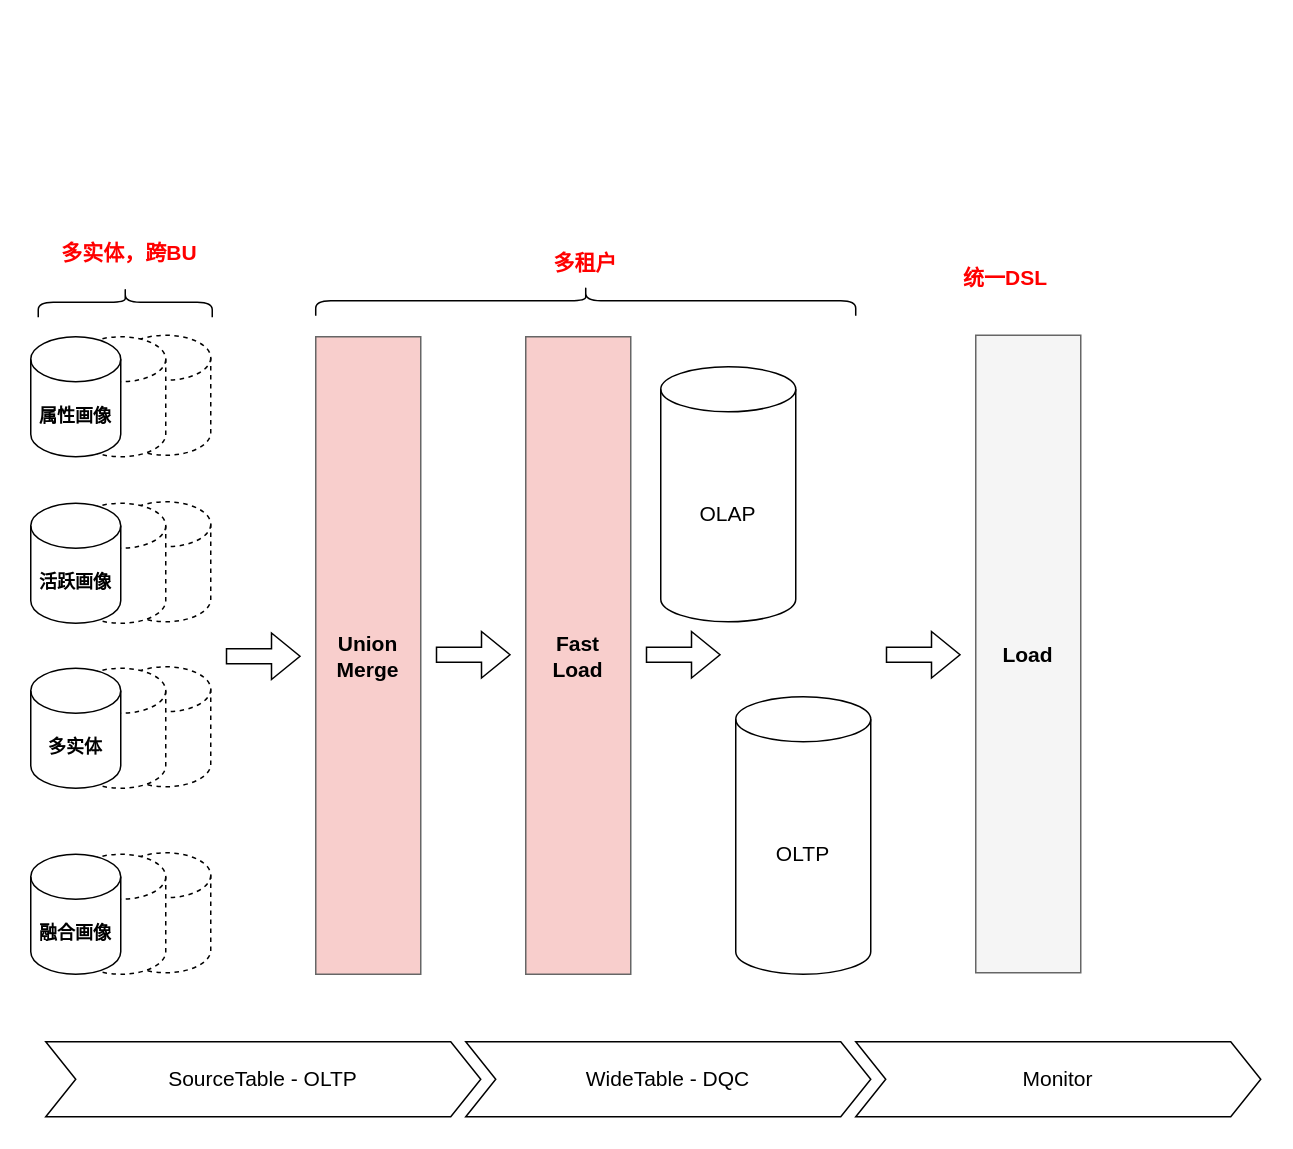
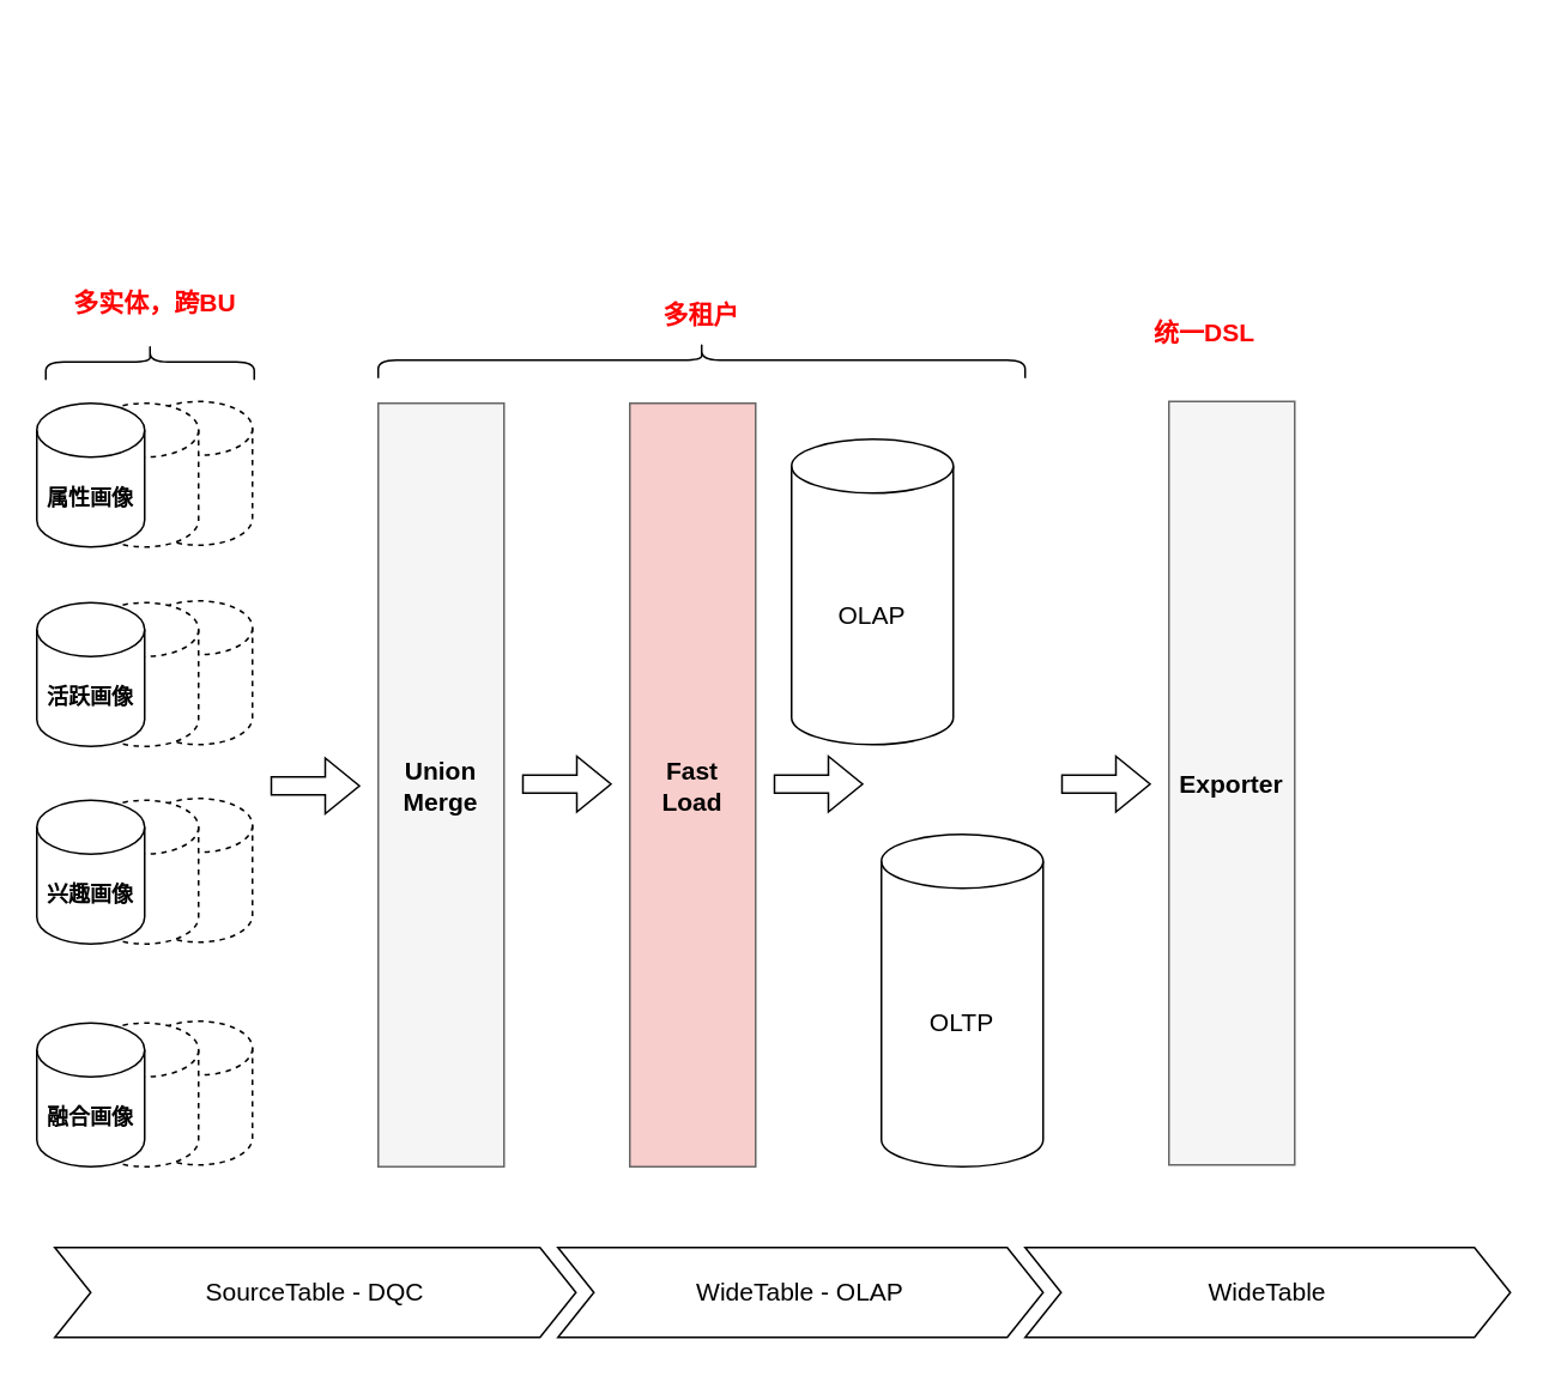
  <mxCell id="0" />
  <mxCell id="1" parent="0" />
  <mxCell id="2" value="&lt;b style=&quot;font-size: 14px&quot;&gt;&lt;font color=&quot;#ff0000&quot;&gt;多实体，跨BU&lt;/font&gt;&lt;/b&gt;" style="text;html=1;strokeColor=none;fillColor=none;align=center;verticalAlign=middle;whiteSpace=wrap;rounded=0;dashed=1;" vertex="1" parent="1"><mxGeometry x="26" y="153" width="120" height="30" as="geometry" /></mxCell>
  <mxCell id="3" value="" style="shape=flexArrow;endArrow=classic;html=1;rounded=0;fontSize=14;fontColor=#FF0000;" edge="1" parent="1"><mxGeometry width="50" height="50" relative="1" as="geometry"><mxPoint x="150" y="437" as="sourcePoint" /><mxPoint x="200" y="437" as="targetPoint" /></mxGeometry></mxCell>
- <mxCell id="4" value="&lt;b&gt;&lt;font color=&quot;#000000&quot;&gt;Union&lt;br&gt;Merge&lt;/font&gt;&lt;/b&gt;" style="rounded=0;whiteSpace=wrap;html=1;fontSize=14;fontColor=#333333;fillColor=#f8cecc;strokeColor=#666666;" vertex="1" parent="1"><mxGeometry x="210" y="224" width="70" height="425" as="geometry" /></mxCell>
- <mxCell id="5" value="SourceTable - OLTP" style="shape=step;perimeter=stepPerimeter;whiteSpace=wrap;html=1;fixedSize=1;fontSize=14;fontColor=#000000;" vertex="1" parent="1"><mxGeometry x="30" y="694" width="290" height="50" as="geometry" /></mxCell>
- <mxCell id="6" value="WideTable - DQC" style="shape=step;perimeter=stepPerimeter;whiteSpace=wrap;html=1;fixedSize=1;fontSize=14;fontColor=#000000;" vertex="1" parent="1"><mxGeometry x="310" y="694" width="270" height="50" as="geometry" /></mxCell>
+ <mxCell id="4" value="&lt;b&gt;&lt;font color=&quot;#000000&quot;&gt;Union&lt;br&gt;Merge&lt;/font&gt;&lt;/b&gt;" style="rounded=0;whiteSpace=wrap;html=1;fontSize=14;fontColor=#333333;fillColor=#f5f5f5;strokeColor=#666666;" vertex="1" parent="1"><mxGeometry x="210" y="224" width="70" height="425" as="geometry" /></mxCell>
+ <mxCell id="5" value="SourceTable - DQC" style="shape=step;perimeter=stepPerimeter;whiteSpace=wrap;html=1;fixedSize=1;fontSize=14;fontColor=#000000;" vertex="1" parent="1"><mxGeometry x="30" y="694" width="290" height="50" as="geometry" /></mxCell>
+ <mxCell id="6" value="WideTable - OLAP" style="shape=step;perimeter=stepPerimeter;whiteSpace=wrap;html=1;fixedSize=1;fontSize=14;fontColor=#000000;" vertex="1" parent="1"><mxGeometry x="310" y="694" width="270" height="50" as="geometry" /></mxCell>
  <mxCell id="7" value="&lt;font color=&quot;#000000&quot;&gt;&lt;b&gt;Fast&lt;br&gt;Load&lt;/b&gt;&lt;/font&gt;" style="rounded=0;whiteSpace=wrap;html=1;fontSize=14;fontColor=#333333;fillColor=#f8cecc;strokeColor=#666666;" vertex="1" parent="1"><mxGeometry x="350" y="224" width="70" height="425" as="geometry" /></mxCell>
  <mxCell id="8" value="" style="shape=flexArrow;endArrow=classic;html=1;rounded=0;fontSize=14;fontColor=#FF0000;" edge="1" parent="1"><mxGeometry width="50" height="50" relative="1" as="geometry"><mxPoint x="290" y="436" as="sourcePoint" /><mxPoint x="340" y="436" as="targetPoint" /></mxGeometry></mxCell>
  <mxCell id="9" value="" style="group" vertex="1" connectable="0" parent="1"><mxGeometry x="20" y="223" width="120" height="426" as="geometry" /></mxCell>
  <mxCell id="10" value="" style="group" vertex="1" connectable="0" parent="9"><mxGeometry width="120" height="81" as="geometry" /></mxCell>
  <mxCell id="11" value="" style="shape=cylinder3;whiteSpace=wrap;html=1;boundedLbl=1;backgroundOutline=1;size=15;dashed=1;" vertex="1" parent="10"><mxGeometry x="60" width="60" height="80" as="geometry" /></mxCell>
  <mxCell id="12" value="" style="shape=cylinder3;whiteSpace=wrap;html=1;boundedLbl=1;backgroundOutline=1;size=15;dashed=1;" vertex="1" parent="10"><mxGeometry x="30" y="1" width="60" height="80" as="geometry" /></mxCell>
  <mxCell id="13" value="&lt;b&gt;属性画像&lt;/b&gt;" style="shape=cylinder3;whiteSpace=wrap;html=1;boundedLbl=1;backgroundOutline=1;size=15;" vertex="1" parent="10"><mxGeometry y="1" width="60" height="80" as="geometry" /></mxCell>
  <mxCell id="14" value="" style="group" vertex="1" connectable="0" parent="9"><mxGeometry y="111" width="120" height="81" as="geometry" /></mxCell>
  <mxCell id="15" value="" style="shape=cylinder3;whiteSpace=wrap;html=1;boundedLbl=1;backgroundOutline=1;size=15;dashed=1;" vertex="1" parent="14"><mxGeometry x="60" width="60" height="80" as="geometry" /></mxCell>
  <mxCell id="16" value="" style="shape=cylinder3;whiteSpace=wrap;html=1;boundedLbl=1;backgroundOutline=1;size=15;dashed=1;" vertex="1" parent="14"><mxGeometry x="30" y="1" width="60" height="80" as="geometry" /></mxCell>
  <mxCell id="17" value="&lt;b&gt;活跃画像&lt;/b&gt;" style="shape=cylinder3;whiteSpace=wrap;html=1;boundedLbl=1;backgroundOutline=1;size=15;" vertex="1" parent="14"><mxGeometry y="1" width="60" height="80" as="geometry" /></mxCell>
  <mxCell id="18" value="" style="group" vertex="1" connectable="0" parent="9"><mxGeometry y="221" width="120" height="81" as="geometry" /></mxCell>
  <mxCell id="19" value="" style="shape=cylinder3;whiteSpace=wrap;html=1;boundedLbl=1;backgroundOutline=1;size=15;dashed=1;" vertex="1" parent="18"><mxGeometry x="60" width="60" height="80" as="geometry" /></mxCell>
  <mxCell id="20" value="" style="shape=cylinder3;whiteSpace=wrap;html=1;boundedLbl=1;backgroundOutline=1;size=15;dashed=1;" vertex="1" parent="18"><mxGeometry x="30" y="1" width="60" height="80" as="geometry" /></mxCell>
- <mxCell id="21" value="&lt;b&gt;多实体&lt;/b&gt;" style="shape=cylinder3;whiteSpace=wrap;html=1;boundedLbl=1;backgroundOutline=1;size=15;" vertex="1" parent="18"><mxGeometry y="1" width="60" height="80" as="geometry" /></mxCell>
+ <mxCell id="21" value="&lt;b&gt;兴趣画像&lt;/b&gt;" style="shape=cylinder3;whiteSpace=wrap;html=1;boundedLbl=1;backgroundOutline=1;size=15;" vertex="1" parent="18"><mxGeometry y="1" width="60" height="80" as="geometry" /></mxCell>
  <mxCell id="22" value="" style="group" vertex="1" connectable="0" parent="9"><mxGeometry y="345" width="120" height="81" as="geometry" /></mxCell>
  <mxCell id="23" value="" style="shape=cylinder3;whiteSpace=wrap;html=1;boundedLbl=1;backgroundOutline=1;size=15;dashed=1;" vertex="1" parent="22"><mxGeometry x="60" width="60" height="80" as="geometry" /></mxCell>
  <mxCell id="24" value="" style="shape=cylinder3;whiteSpace=wrap;html=1;boundedLbl=1;backgroundOutline=1;size=15;dashed=1;" vertex="1" parent="22"><mxGeometry x="30" y="1" width="60" height="80" as="geometry" /></mxCell>
  <mxCell id="25" value="&lt;b&gt;融合画像&lt;/b&gt;" style="shape=cylinder3;whiteSpace=wrap;html=1;boundedLbl=1;backgroundOutline=1;size=15;" vertex="1" parent="22"><mxGeometry y="1" width="60" height="80" as="geometry" /></mxCell>
  <mxCell id="26" value="OLAP" style="shape=cylinder3;whiteSpace=wrap;html=1;boundedLbl=1;backgroundOutline=1;size=15;fontSize=14;" vertex="1" parent="1"><mxGeometry x="440" y="244" width="90" height="170" as="geometry" /></mxCell>
  <mxCell id="27" value="OLTP" style="shape=cylinder3;whiteSpace=wrap;html=1;boundedLbl=1;backgroundOutline=1;size=15;fontSize=14;" vertex="1" parent="1"><mxGeometry x="490" y="464" width="90" height="185" as="geometry" /></mxCell>
  <mxCell id="28" value="" style="group" vertex="1" connectable="0" parent="1"><mxGeometry x="209.98" y="160" width="360" height="50" as="geometry" /></mxCell>
  <mxCell id="29" value="&lt;font color=&quot;#ff0000&quot;&gt;&lt;span style=&quot;font-size: 14px&quot;&gt;&lt;b&gt;多租户&lt;/b&gt;&lt;/span&gt;&lt;/font&gt;" style="text;html=1;strokeColor=none;fillColor=none;align=center;verticalAlign=middle;whiteSpace=wrap;rounded=0;dashed=1;" vertex="1" parent="28"><mxGeometry x="120" width="120" height="30" as="geometry" /></mxCell>
  <mxCell id="30" value="" style="shape=curlyBracket;whiteSpace=wrap;html=1;rounded=1;fontSize=14;fontColor=#000000;fillColor=#E6E6E6;rotation=90;" vertex="1" parent="28"><mxGeometry x="170" y="-140" width="20" height="360" as="geometry" /></mxCell>
  <mxCell id="31" value="" style="shape=flexArrow;endArrow=classic;html=1;rounded=0;fontSize=14;fontColor=#FF0000;" edge="1" parent="1"><mxGeometry width="50" height="50" relative="1" as="geometry"><mxPoint x="430" y="436" as="sourcePoint" /><mxPoint x="480" y="436" as="targetPoint" /></mxGeometry></mxCell>
  <mxCell id="32" value="" style="shape=flexArrow;endArrow=classic;html=1;rounded=0;fontSize=14;fontColor=#FF0000;" edge="1" parent="1"><mxGeometry width="50" height="50" relative="1" as="geometry"><mxPoint x="590" y="436" as="sourcePoint" /><mxPoint x="640" y="436" as="targetPoint" /></mxGeometry></mxCell>
- <mxCell id="33" value="&lt;font color=&quot;#000000&quot;&gt;&lt;b&gt;Load&lt;/b&gt;&lt;/font&gt;" style="rounded=0;whiteSpace=wrap;html=1;fontSize=14;fontColor=#333333;fillColor=#f5f5f5;strokeColor=#666666;" vertex="1" parent="1"><mxGeometry x="650" y="223" width="70" height="425" as="geometry" /></mxCell>
- <mxCell id="34" value="Monitor" style="shape=step;perimeter=stepPerimeter;whiteSpace=wrap;html=1;fixedSize=1;fontSize=14;fontColor=#000000;" vertex="1" parent="1"><mxGeometry x="570" y="694" width="270" height="50" as="geometry" /></mxCell>
+ <mxCell id="33" value="&lt;font color=&quot;#000000&quot;&gt;&lt;b&gt;Exporter&lt;/b&gt;&lt;/font&gt;" style="rounded=0;whiteSpace=wrap;html=1;fontSize=14;fontColor=#333333;fillColor=#f5f5f5;strokeColor=#666666;" vertex="1" parent="1"><mxGeometry x="650" y="223" width="70" height="425" as="geometry" /></mxCell>
+ <mxCell id="34" value="WideTable" style="shape=step;perimeter=stepPerimeter;whiteSpace=wrap;html=1;fixedSize=1;fontSize=14;fontColor=#000000;" vertex="1" parent="1"><mxGeometry x="570" y="694" width="270" height="50" as="geometry" /></mxCell>
  <mxCell id="35" value="&lt;font color=&quot;#ff0000&quot;&gt;&lt;span style=&quot;font-size: 14px&quot;&gt;&lt;b&gt;统一DSL&lt;/b&gt;&lt;/span&gt;&lt;/font&gt;" style="text;html=1;strokeColor=none;fillColor=none;align=center;verticalAlign=middle;whiteSpace=wrap;rounded=0;dashed=1;" vertex="1" parent="1"><mxGeometry x="610" y="170" width="120" height="30" as="geometry" /></mxCell>
  <mxCell id="36" value="" style="shape=curlyBracket;whiteSpace=wrap;html=1;rounded=1;fontSize=14;fontColor=#000000;fillColor=#E6E6E6;rotation=90;" vertex="1" parent="1"><mxGeometry x="73" y="143" width="20" height="116" as="geometry" /></mxCell>
